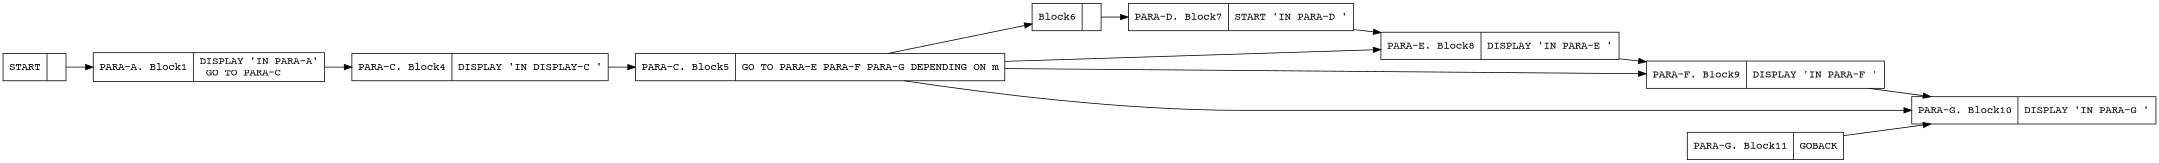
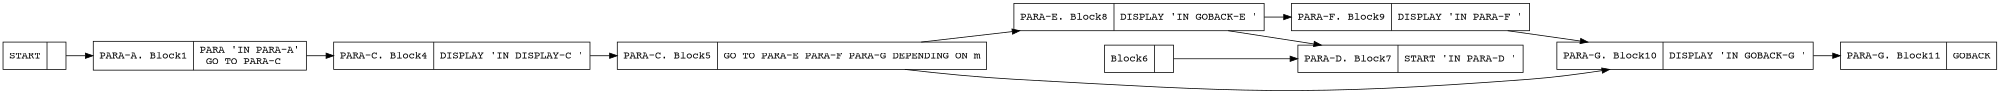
  digraph {
    fontname="Courier Prime"
    rankdir=LR
    node [fontname="Courier Prime" shape=record]
    edge [arrowtail=empty fontname="Courier Prime"]
    n1 [label="{START|}"]
-   n2 [label="{PARA-A. Block1|    DISPLAY 'IN PARA-A'\l    GO TO PARA-C\l}"]
+   n2 [label="{PARA-A. Block1|    PARA 'IN PARA-A'\l    GO TO PARA-C\l}"]
    n3 [label="{PARA-C. Block4|    DISPLAY 'IN DISPLAY-C '\l}"]
    n4 [label="{PARA-C. Block5|    GO TO PARA-E PARA-F PARA-G DEPENDING ON m\l}"]
    n5 [label="{Block6|}"]
-   n6 [label="{PARA-E. Block8|    DISPLAY 'IN PARA-E '\l}"]
+   n6 [label="{PARA-E. Block8|    DISPLAY 'IN GOBACK-E '\l}"]
    n7 [label="{PARA-F. Block9|    DISPLAY 'IN PARA-F '\l}"]
-   n8 [label="{PARA-G. Block10|    DISPLAY 'IN PARA-G '\l}"]
+   n8 [label="{PARA-G. Block10|    DISPLAY 'IN GOBACK-G '\l}"]
    n9 [label="{PARA-D. Block7|    START 'IN PARA-D '\l}"]
    n10 [label="{PARA-G. Block11|    GOBACK\l}"]
    n1 -> n2
    n2 -> n3
    n3 -> n4
-   n4 -> n5
    n4 -> n6
-   n4 -> n7
    n4 -> n8
    n5 -> n9
    n6 -> n7
    n7 -> n8
-   n10 -> n8
-   n9 -> n6
+   n8 -> n10
+   n6 -> n9
  }
